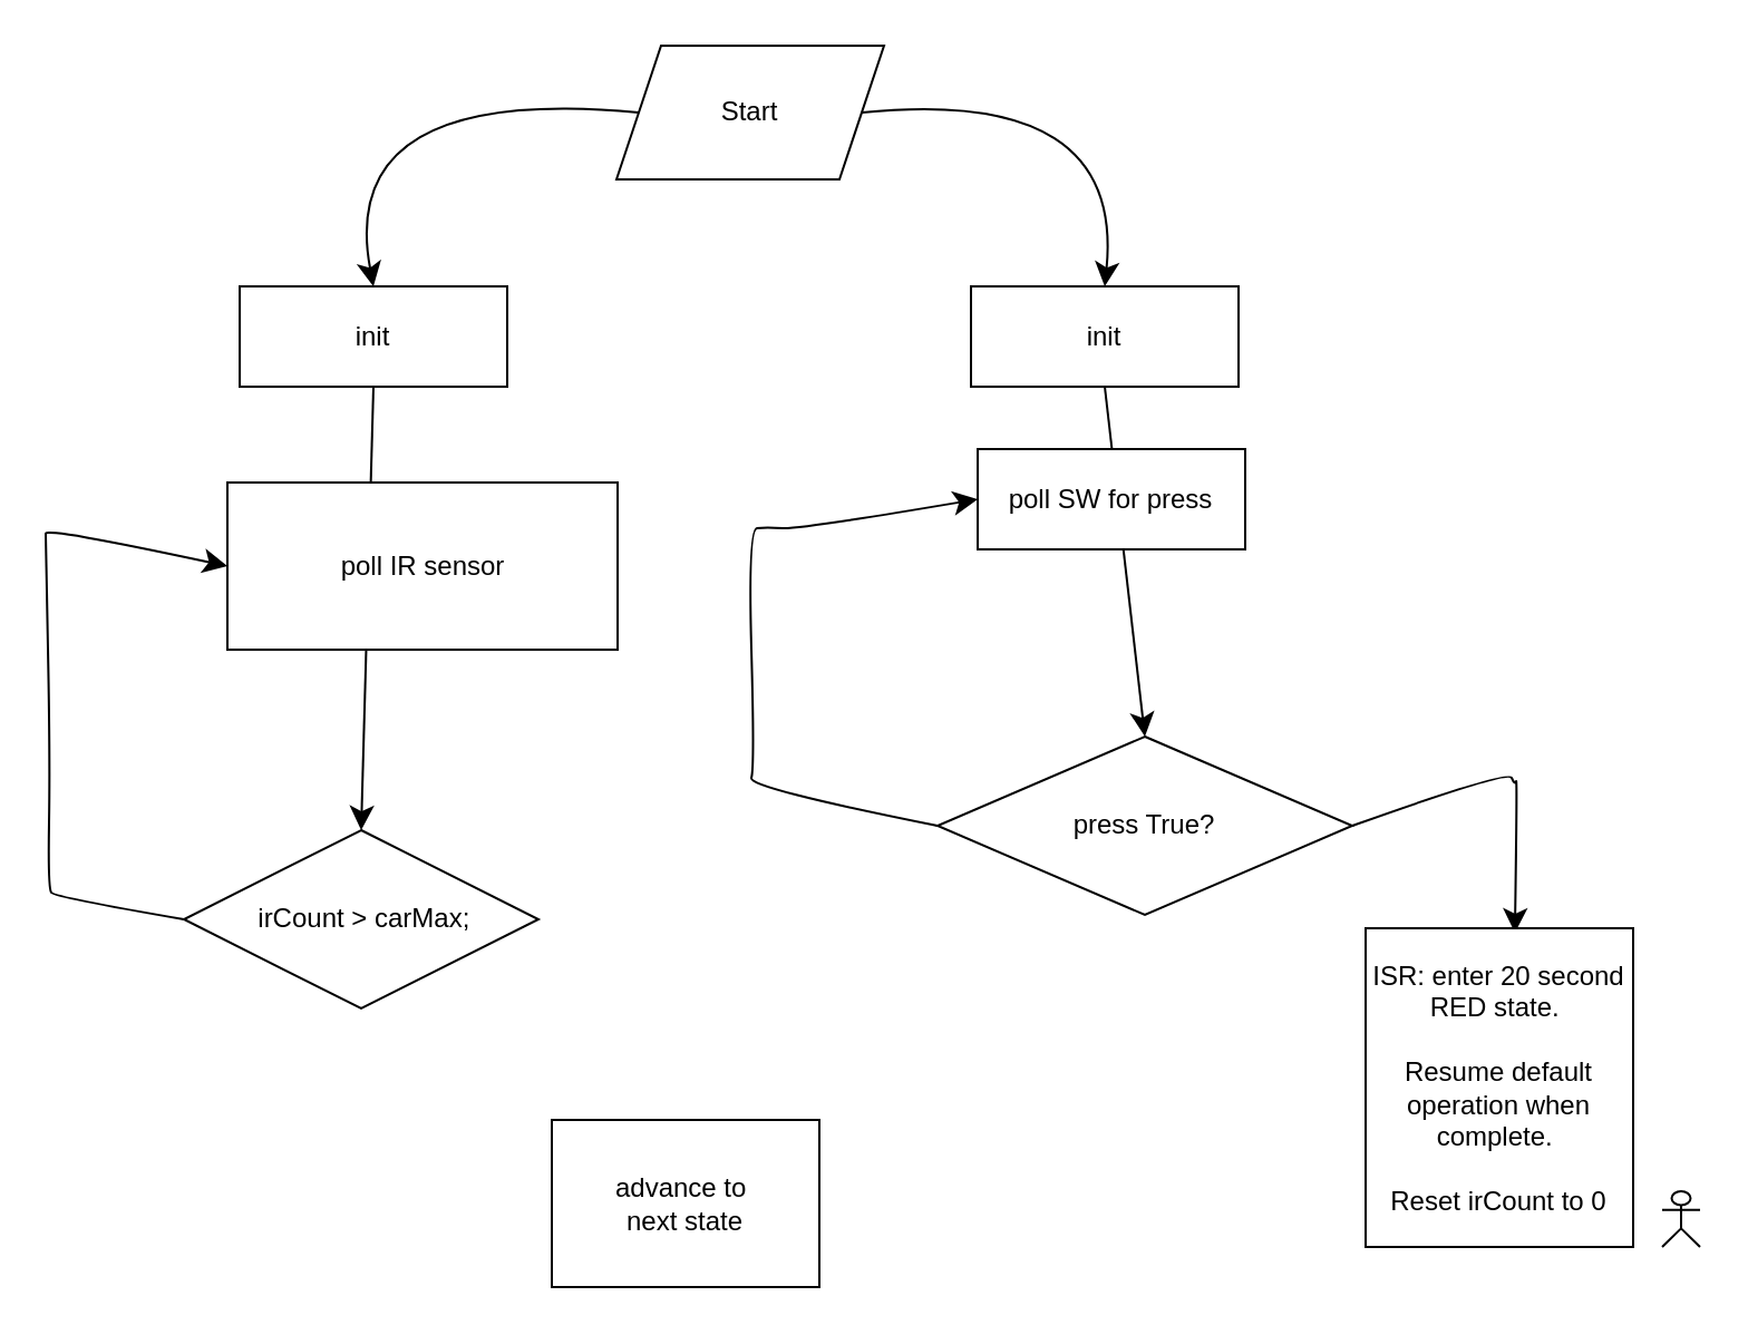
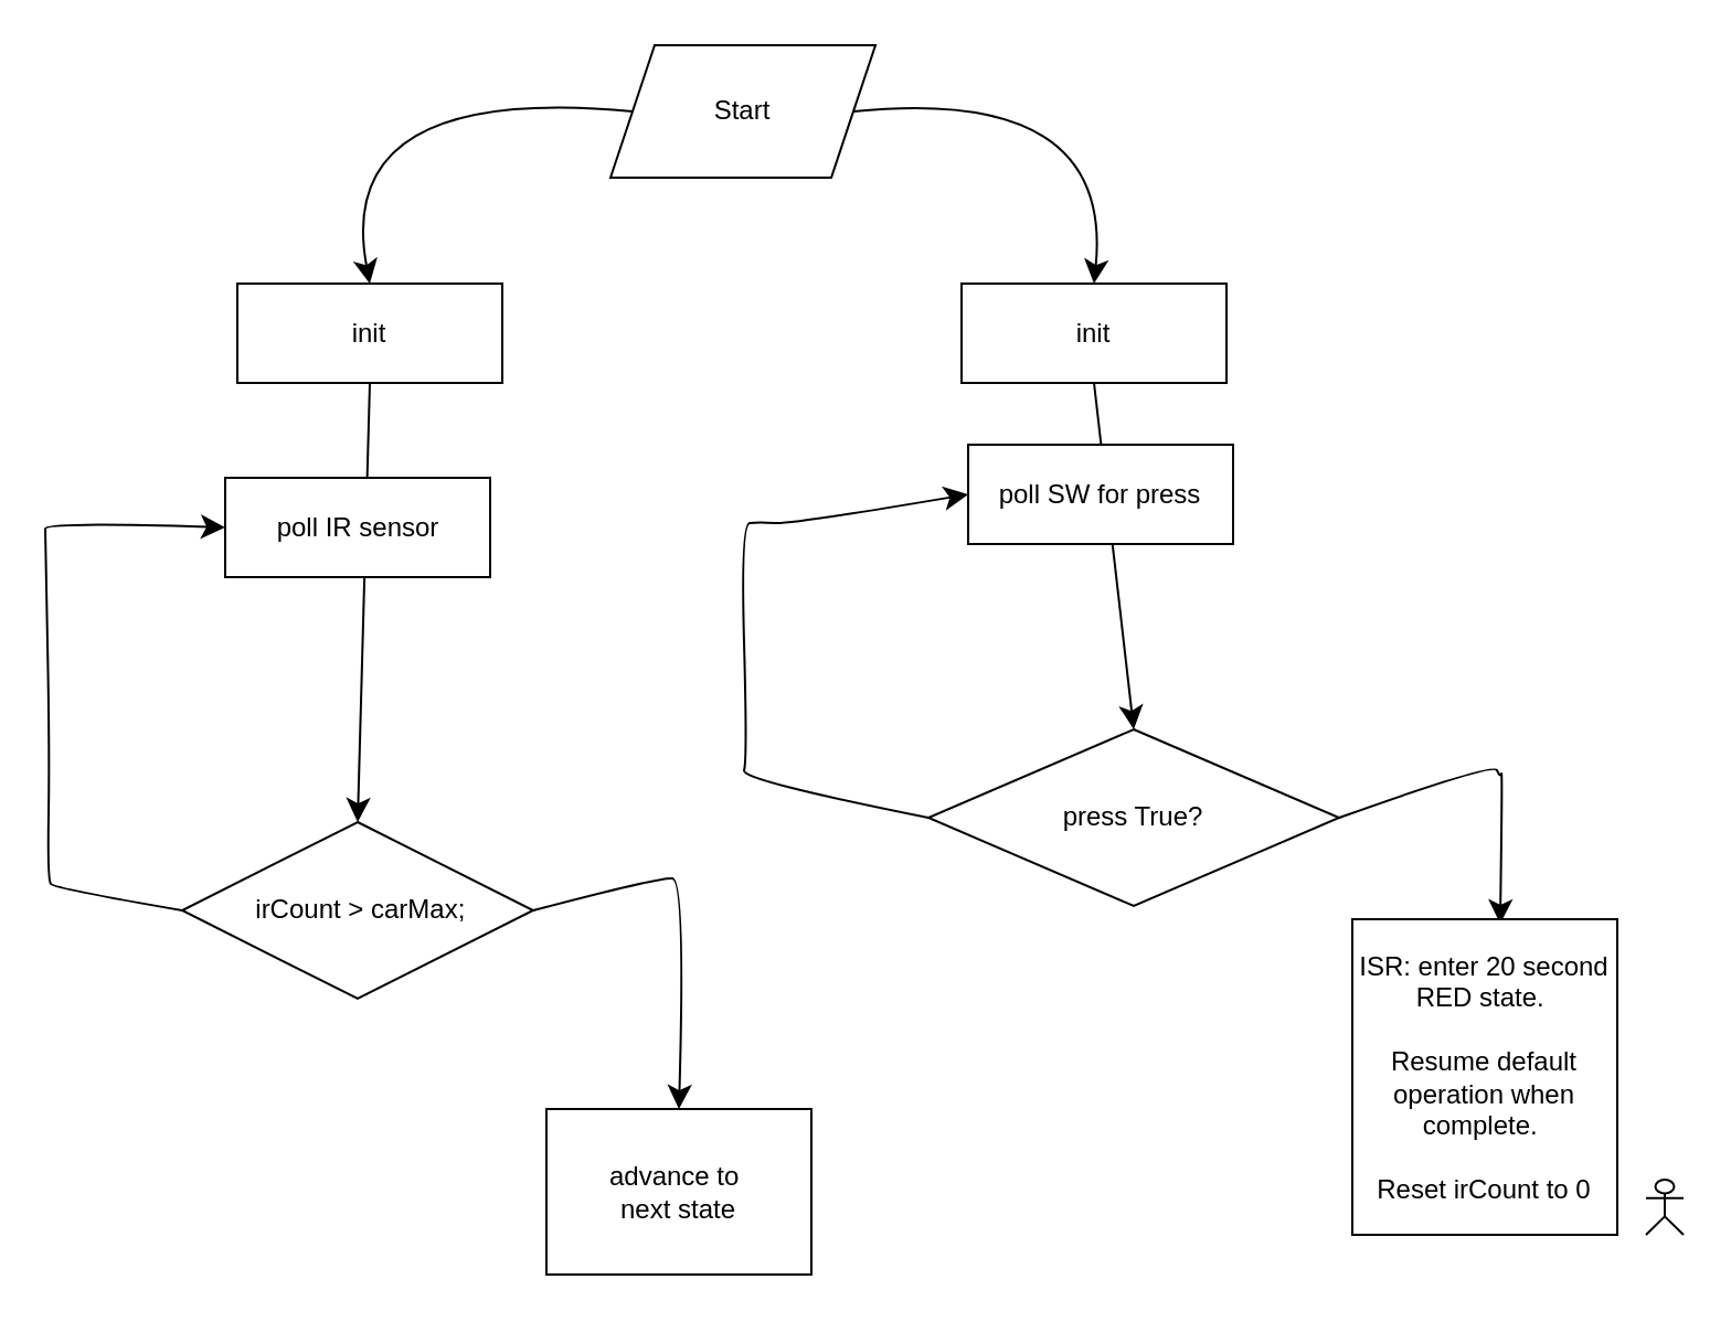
  <mxCell id="0" />
  <mxCell id="1" parent="0" />
  <mxCell id="2" style="edgeStyle=none;curved=1;rounded=0;orthogonalLoop=1;jettySize=auto;html=1;exitX=0.5;exitY=1;exitDx=0;exitDy=0;entryX=0.5;entryY=0;entryDx=0;entryDy=0;fontSize=12;startSize=8;endSize=8;" edge="1" parent="1" source="3" target="6"><mxGeometry relative="1" as="geometry" /></mxCell>
  <mxCell id="3" value="init" style="rounded=0;whiteSpace=wrap;html=1;" vertex="1" parent="1"><mxGeometry x="107" y="128" width="120" height="45" as="geometry" /></mxCell>
+ <mxCell id="4" style="edgeStyle=none;curved=1;rounded=0;orthogonalLoop=1;jettySize=auto;html=1;exitX=1;exitY=0.5;exitDx=0;exitDy=0;fontSize=12;startSize=8;endSize=8;entryX=0.5;entryY=0;entryDx=0;entryDy=0;" edge="1" parent="1" source="6" target="7"><mxGeometry relative="1" as="geometry"><mxPoint x="313.5" y="397" as="targetPoint" /><Array as="points"><mxPoint x="298" y="397" /><mxPoint x="310" y="398" /></Array></mxGeometry></mxCell>
  <mxCell id="5" style="edgeStyle=none;curved=1;rounded=0;orthogonalLoop=1;jettySize=auto;html=1;exitX=0;exitY=0.5;exitDx=0;exitDy=0;fontSize=12;startSize=8;endSize=8;entryX=0;entryY=0.5;entryDx=0;entryDy=0;" edge="1" parent="1" source="6" target="13"><mxGeometry relative="1" as="geometry"><mxPoint x="162" y="329" as="targetPoint" /><Array as="points"><mxPoint x="24" y="402" /><mxPoint x="21" y="398" /><mxPoint x="22" y="339" /><mxPoint x="20" y="242" /><mxPoint x="20" y="236" /></Array></mxGeometry></mxCell>
  <mxCell id="6" value="&amp;nbsp;irCount &amp;gt; carMax;" style="rhombus;whiteSpace=wrap;html=1;" vertex="1" parent="1"><mxGeometry x="82" y="372" width="159" height="80" as="geometry" /></mxCell>
  <mxCell id="7" value="advance to&amp;nbsp;&lt;div&gt;next state&lt;/div&gt;" style="rounded=0;whiteSpace=wrap;html=1;" vertex="1" parent="1"><mxGeometry x="247" y="502" width="120" height="75" as="geometry" /></mxCell>
  <mxCell id="8" style="edgeStyle=none;curved=1;rounded=0;orthogonalLoop=1;jettySize=auto;html=1;exitX=0.5;exitY=1;exitDx=0;exitDy=0;entryX=0.5;entryY=0;entryDx=0;entryDy=0;fontSize=12;startSize=8;endSize=8;" edge="1" parent="1" source="9" target="12"><mxGeometry relative="1" as="geometry" /></mxCell>
  <mxCell id="9" value="init" style="rounded=0;whiteSpace=wrap;html=1;" vertex="1" parent="1"><mxGeometry x="435" y="128" width="120" height="45" as="geometry" /></mxCell>
  <mxCell id="10" style="edgeStyle=none;curved=1;rounded=0;orthogonalLoop=1;jettySize=auto;html=1;exitX=0;exitY=0.5;exitDx=0;exitDy=0;fontSize=12;startSize=8;endSize=8;entryX=0;entryY=0.5;entryDx=0;entryDy=0;" edge="1" parent="1" source="12" target="14"><mxGeometry relative="1" as="geometry"><mxPoint x="308" y="247" as="targetPoint" /><Array as="points"><mxPoint x="335" y="353" /><mxPoint x="338" y="344" /><mxPoint x="335" y="237" /><mxPoint x="343" y="236" /><mxPoint x="358" y="237" /></Array></mxGeometry></mxCell>
  <mxCell id="11" style="edgeStyle=none;curved=1;rounded=0;orthogonalLoop=1;jettySize=auto;html=1;fontSize=12;startSize=8;endSize=8;entryX=0.558;entryY=0.014;entryDx=0;entryDy=0;entryPerimeter=0;exitX=1;exitY=0.5;exitDx=0;exitDy=0;" edge="1" parent="1" source="12" target="15"><mxGeometry relative="1" as="geometry"><mxPoint x="678" y="350" as="targetPoint" /><Array as="points"><mxPoint x="676" y="345" /><mxPoint x="679" y="352" /><mxPoint x="680" y="348" /></Array></mxGeometry></mxCell>
  <mxCell id="12" value="press True?" style="rhombus;whiteSpace=wrap;html=1;" vertex="1" parent="1"><mxGeometry x="420" y="330" width="186" height="80" as="geometry" /></mxCell>
- <mxCell id="13" value="poll IR sensor" style="rounded=0;whiteSpace=wrap;html=1;" vertex="1" parent="1"><mxGeometry x="101.5" y="216" width="175" height="75" as="geometry" /></mxCell>
+ <mxCell id="13" value="poll IR sensor" style="rounded=0;whiteSpace=wrap;html=1;" vertex="1" parent="1"><mxGeometry x="101.5" y="216" width="120" height="45" as="geometry" /></mxCell>
  <mxCell id="14" value="poll SW for press" style="rounded=0;whiteSpace=wrap;html=1;" vertex="1" parent="1"><mxGeometry x="438" y="201" width="120" height="45" as="geometry" /></mxCell>
  <mxCell id="15" value="ISR: enter 20 second RED state.&amp;nbsp;&lt;div&gt;&lt;br&gt;&lt;/div&gt;&lt;div&gt;Resume default operation when complete.&amp;nbsp;&lt;/div&gt;&lt;div&gt;&lt;br&gt;&lt;/div&gt;&lt;div&gt;Reset irCount to 0&lt;/div&gt;" style="rounded=0;whiteSpace=wrap;html=1;" vertex="1" parent="1"><mxGeometry x="612" y="416" width="120" height="143" as="geometry" /></mxCell>
  <mxCell id="16" value="" style="shape=umlActor;verticalLabelPosition=bottom;verticalAlign=top;html=1;outlineConnect=0;" vertex="1" parent="1"><mxGeometry x="745" y="534" width="17" height="25" as="geometry" /></mxCell>
  <mxCell id="17" style="edgeStyle=none;curved=1;rounded=0;orthogonalLoop=1;jettySize=auto;html=1;exitX=1;exitY=0.5;exitDx=0;exitDy=0;fontSize=12;startSize=8;endSize=8;entryX=0.5;entryY=0;entryDx=0;entryDy=0;" edge="1" parent="1" source="19" target="9"><mxGeometry relative="1" as="geometry"><mxPoint x="498.391" y="50.043" as="targetPoint" /><Array as="points"><mxPoint x="504" y="38" /></Array></mxGeometry></mxCell>
  <mxCell id="18" style="edgeStyle=none;curved=1;rounded=0;orthogonalLoop=1;jettySize=auto;html=1;exitX=0;exitY=0.5;exitDx=0;exitDy=0;entryX=0.5;entryY=0;entryDx=0;entryDy=0;fontSize=12;startSize=8;endSize=8;" edge="1" parent="1" source="19" target="3"><mxGeometry relative="1" as="geometry"><Array as="points"><mxPoint x="150" y="37" /></Array></mxGeometry></mxCell>
  <mxCell id="19" value="Start" style="shape=parallelogram;perimeter=parallelogramPerimeter;whiteSpace=wrap;html=1;fixedSize=1;" vertex="1" parent="1"><mxGeometry x="276" y="20" width="120" height="60" as="geometry" /></mxCell>
